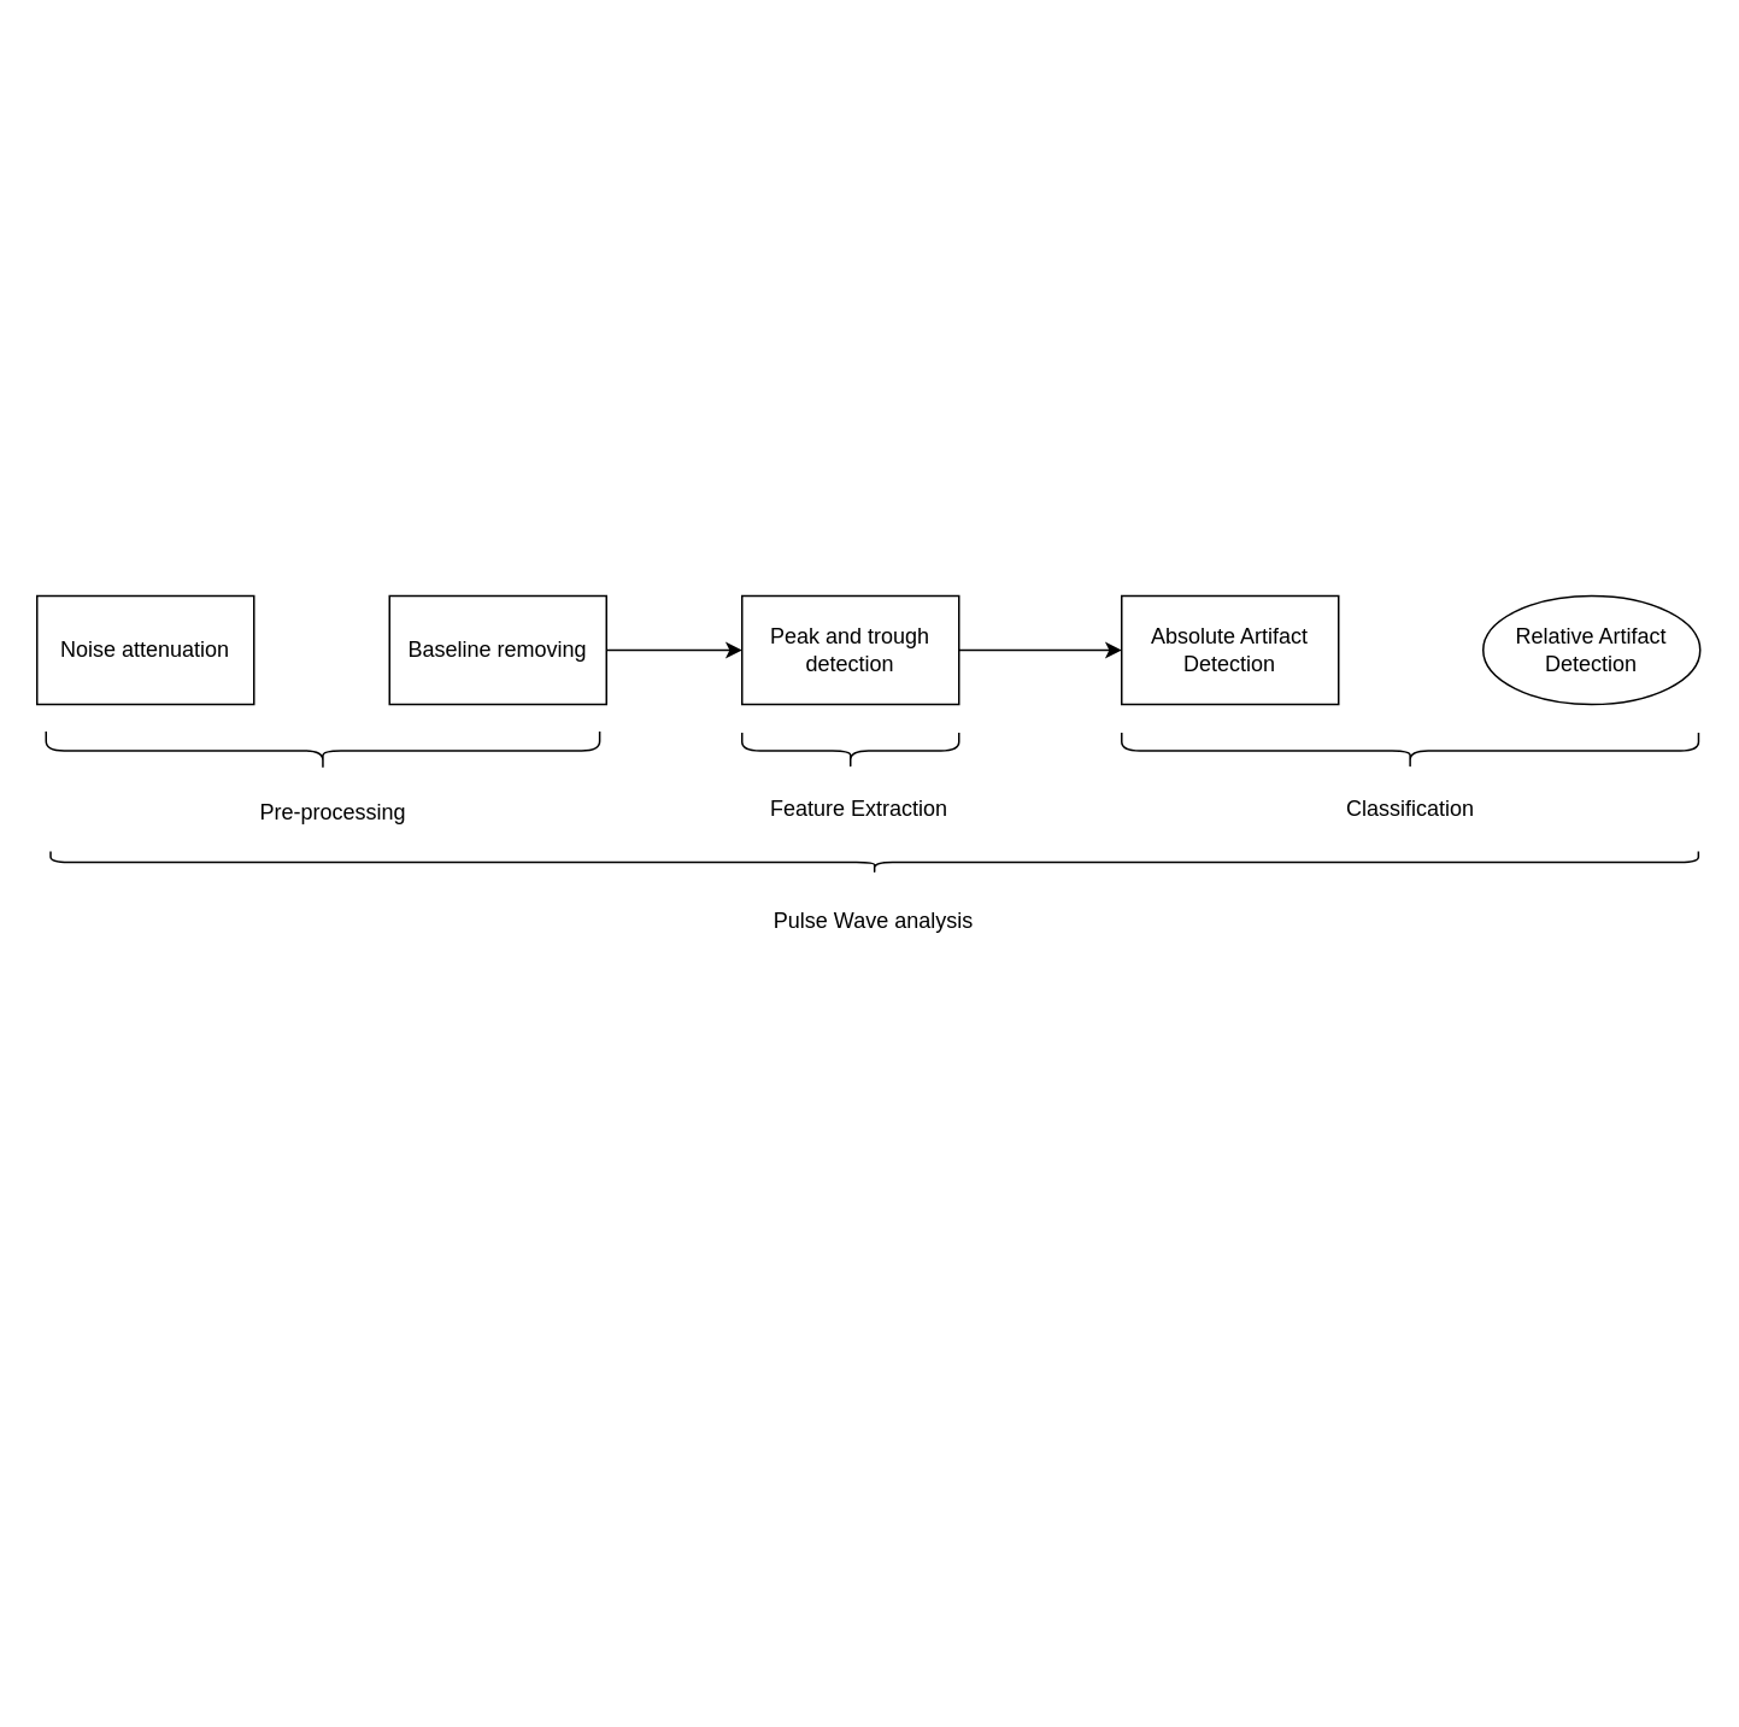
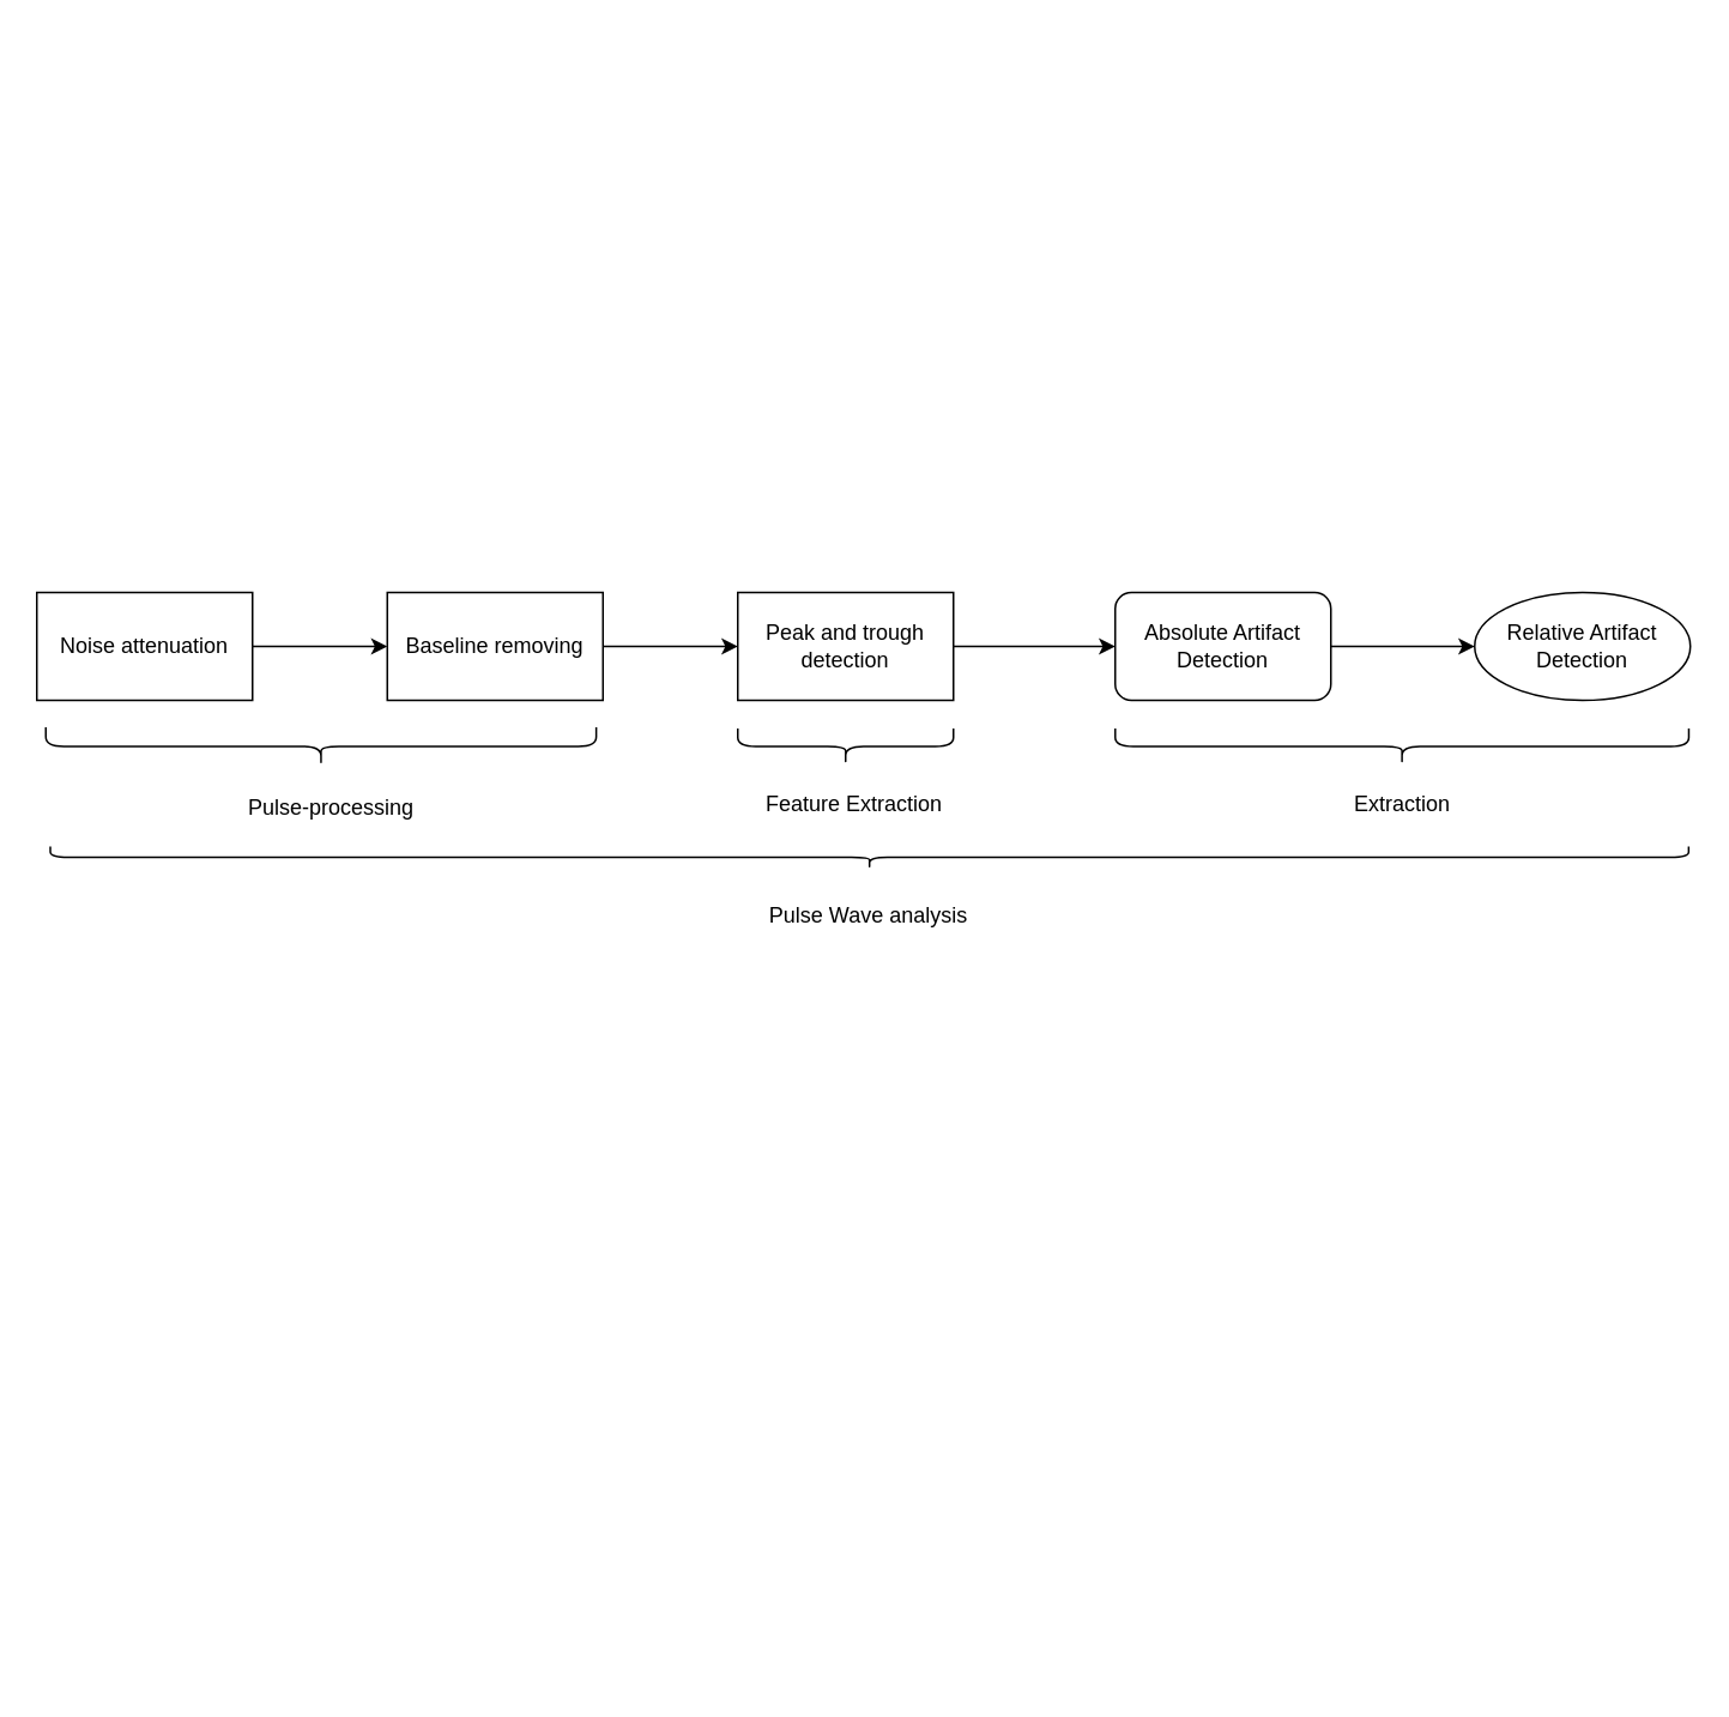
  <mxCell id="0" />
  <mxCell id="1" parent="0" />
  <mxCell id="2" value="Noise attenuation" style="rounded=0;whiteSpace=wrap;html=1;" vertex="1" parent="1"><mxGeometry x="20" y="329" width="120" height="60" as="geometry" /></mxCell>
  <mxCell id="3" value="Baseline removing" style="rounded=0;whiteSpace=wrap;html=1;" vertex="1" parent="1"><mxGeometry x="215" y="329" width="120" height="60" as="geometry" /></mxCell>
  <mxCell id="4" value="Peak and trough detection" style="rounded=0;whiteSpace=wrap;html=1;" vertex="1" parent="1"><mxGeometry x="410" y="329" width="120" height="60" as="geometry" /></mxCell>
- <mxCell id="5" value="Absolute Artifact Detection" style="rounded=0;whiteSpace=wrap;html=1;" vertex="1" parent="1"><mxGeometry x="620" y="329" width="120" height="60" as="geometry" /></mxCell>
+ <mxCell id="5" value="Absolute Artifact Detection" style="whiteSpace=wrap;html=1;rounded=1;" vertex="1" parent="1"><mxGeometry x="620" y="329" width="120" height="60" as="geometry" /></mxCell>
  <mxCell id="6" value="Relative Artifact Detection" style="ellipse;whiteSpace=wrap;html=1;" vertex="1" parent="1"><mxGeometry x="820" y="329" width="120" height="60" as="geometry" /></mxCell>
  <mxCell id="7" value="" style="shape=curlyBracket;whiteSpace=wrap;html=1;rounded=1;labelPosition=left;verticalLabelPosition=middle;align=right;verticalAlign=middle;rotation=-90;" vertex="1" parent="1"><mxGeometry x="167.5" y="261.5" width="21.25" height="306.25" as="geometry" /></mxCell>
- <mxCell id="8" value="Pre-processing" style="text;html=1;strokeColor=none;fillColor=none;align=center;verticalAlign=middle;whiteSpace=wrap;rounded=0;" vertex="1" parent="1"><mxGeometry x="130" y="429" width="108.13" height="40" as="geometry" /></mxCell>
+ <mxCell id="8" value="Pulse-processing" style="text;html=1;strokeColor=none;fillColor=none;align=center;verticalAlign=middle;whiteSpace=wrap;rounded=0;" vertex="1" parent="1"><mxGeometry x="130" y="429" width="108.13" height="40" as="geometry" /></mxCell>
  <mxCell id="9" value="" style="shape=curlyBracket;whiteSpace=wrap;html=1;rounded=1;flipH=1;labelPosition=right;verticalLabelPosition=middle;align=left;verticalAlign=middle;rotation=90;size=0.5;" vertex="1" parent="1"><mxGeometry x="460" y="354.63" width="20" height="120" as="geometry" /></mxCell>
  <mxCell id="10" value="Feature Extraction" style="text;html=1;strokeColor=none;fillColor=none;align=center;verticalAlign=middle;whiteSpace=wrap;rounded=0;" vertex="1" parent="1"><mxGeometry x="420" y="429" width="110" height="35" as="geometry" /></mxCell>
  <mxCell id="11" value="" style="shape=curlyBracket;whiteSpace=wrap;html=1;rounded=1;flipH=1;labelPosition=right;verticalLabelPosition=middle;align=left;verticalAlign=middle;rotation=90;size=0.5;" vertex="1" parent="1"><mxGeometry x="769.58" y="255.06" width="19.99" height="319.13" as="geometry" /></mxCell>
- <mxCell id="12" value="Classification" style="text;html=1;strokeColor=none;fillColor=none;align=center;verticalAlign=middle;whiteSpace=wrap;rounded=0;" vertex="1" parent="1"><mxGeometry x="729.79" y="429" width="99.57" height="35" as="geometry" /></mxCell>
+ <mxCell id="12" value="Extraction" style="text;html=1;strokeColor=none;fillColor=none;align=center;verticalAlign=middle;whiteSpace=wrap;rounded=0;" vertex="1" parent="1"><mxGeometry x="729.79" y="429" width="99.57" height="35" as="geometry" /></mxCell>
  <mxCell id="13" value="" style="shape=curlyBracket;whiteSpace=wrap;html=1;rounded=1;flipH=1;labelPosition=right;verticalLabelPosition=middle;align=left;verticalAlign=middle;rotation=90;" vertex="1" parent="1"><mxGeometry x="477.19" y="20.56" width="12.19" height="911.56" as="geometry" /></mxCell>
  <mxCell id="14" value="Pulse Wave analysis" style="text;html=1;strokeColor=none;fillColor=none;align=center;verticalAlign=middle;whiteSpace=wrap;rounded=0;" vertex="1" parent="1"><mxGeometry x="403.28" y="489" width="160" height="40" as="geometry" /></mxCell>
+ <mxCell id="15" value="" style="endArrow=classic;html=1;rounded=0;exitX=1;exitY=0.5;exitDx=0;exitDy=0;entryX=0;entryY=0.5;entryDx=0;entryDy=0;" edge="1" parent="1" source="2" target="3"><mxGeometry width="50" height="50" relative="1" as="geometry"><mxPoint x="340" y="509" as="sourcePoint" /><mxPoint x="390" y="459" as="targetPoint" /></mxGeometry></mxCell>
  <mxCell id="16" value="" style="endArrow=classic;html=1;rounded=0;exitX=1;exitY=0.5;exitDx=0;exitDy=0;entryX=0;entryY=0.5;entryDx=0;entryDy=0;" edge="1" parent="1" source="3" target="4"><mxGeometry width="50" height="50" relative="1" as="geometry"><mxPoint x="340" y="509" as="sourcePoint" /><mxPoint x="390" y="459" as="targetPoint" /></mxGeometry></mxCell>
  <mxCell id="17" value="" style="endArrow=classic;html=1;rounded=0;exitX=1;exitY=0.5;exitDx=0;exitDy=0;entryX=0;entryY=0.5;entryDx=0;entryDy=0;" edge="1" parent="1" source="4" target="5"><mxGeometry width="50" height="50" relative="1" as="geometry"><mxPoint x="570" y="509" as="sourcePoint" /><mxPoint x="620" y="459" as="targetPoint" /></mxGeometry></mxCell>
+ <mxCell id="18" value="" style="endArrow=classic;html=1;rounded=0;exitX=1;exitY=0.5;exitDx=0;exitDy=0;entryX=0;entryY=0.5;entryDx=0;entryDy=0;" edge="1" parent="1" source="5" target="6"><mxGeometry width="50" height="50" relative="1" as="geometry"><mxPoint x="570" y="509" as="sourcePoint" /><mxPoint x="620" y="459" as="targetPoint" /></mxGeometry></mxCell>
